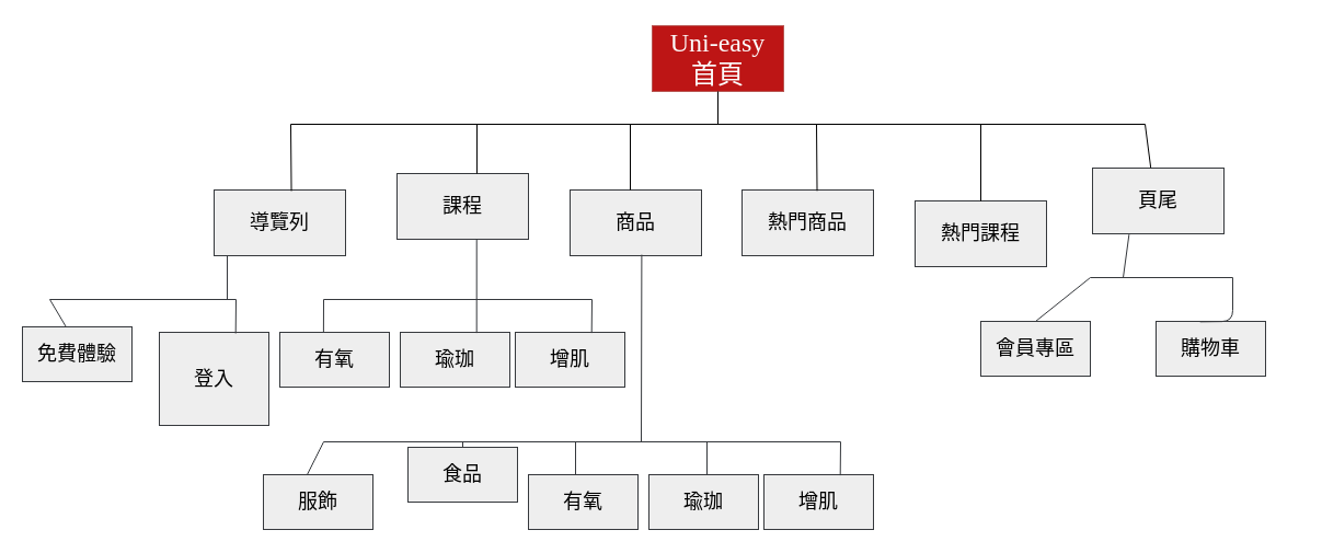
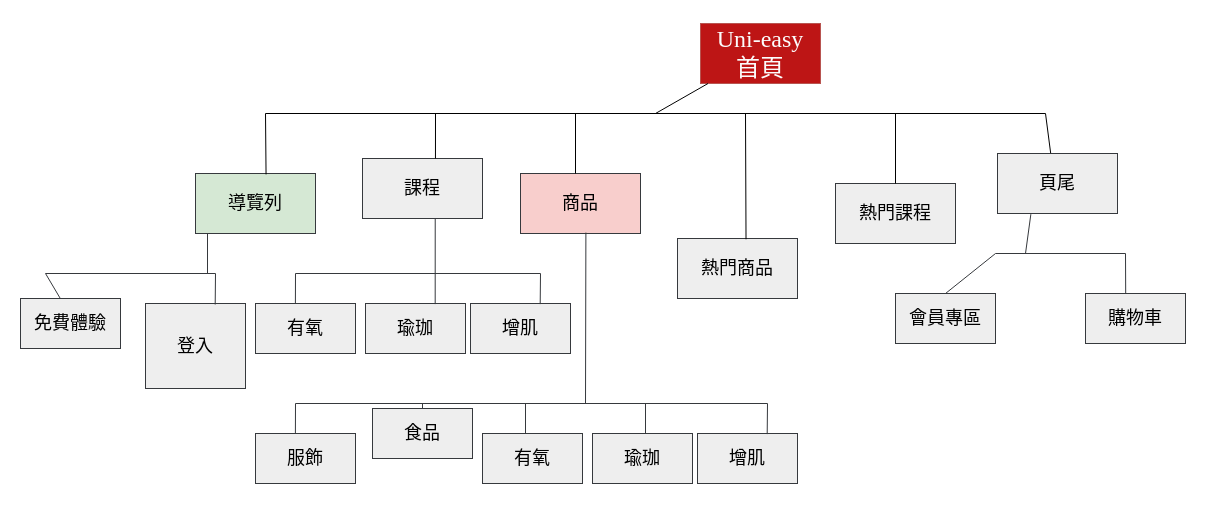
  <mxCell id="0" />
  <mxCell id="1" parent="0" />
- <mxCell id="2" value="&lt;h3 style=&quot;font-size: 24px&quot;&gt;&lt;span style=&quot;font-weight: normal ; line-height: 100%&quot;&gt;&lt;span id=&quot;docs-internal-guid-15a51e8f-7fff-b5eb-5790-483b46d47e2e&quot;&gt;&lt;span style=&quot;font-family: &amp;quot;bree serif&amp;quot;, serif; background-color: transparent; font-style: normal; font-variant: normal; text-decoration: none; vertical-align: baseline;&quot;&gt;&lt;font style=&quot;font-size: 24px&quot;&gt;Uni-easy&lt;br&gt;&lt;/font&gt;&lt;/span&gt;&lt;/span&gt;&lt;span id=&quot;docs-internal-guid-15a51e8f-7fff-b5eb-5790-483b46d47e2e&quot;&gt;&lt;span style=&quot;font-family: &amp;quot;bree serif&amp;quot;, serif; background-color: transparent; font-style: normal; font-variant: normal; text-decoration: none; vertical-align: baseline;&quot;&gt;&lt;font style=&quot;font-size: 24px&quot;&gt;首頁&lt;/font&gt;&lt;/span&gt;&lt;/span&gt;&lt;/span&gt;&lt;/h3&gt;" style="rounded=0;whiteSpace=wrap;html=1;strokeColor=#b85450;fontColor=#FCFCFC;fillColor=#BD1515;" parent="1" vertex="1"><mxGeometry x="595" y="20" width="120" height="60" as="geometry" /></mxCell>
- <mxCell id="3" value="導覽列" style="rounded=0;whiteSpace=wrap;html=1;fontSize=18;align=center;verticalAlign=middle;fillColor=#eeeeee;strokeColor=#36393d;" parent="1" vertex="1"><mxGeometry x="195" y="170" width="120" height="60" as="geometry" /></mxCell>
+ <mxCell id="2" value="&lt;h3 style=&quot;font-size: 24px&quot;&gt;&lt;span style=&quot;font-weight: normal ; line-height: 100%&quot;&gt;&lt;span id=&quot;docs-internal-guid-15a51e8f-7fff-b5eb-5790-483b46d47e2e&quot;&gt;&lt;span style=&quot;font-family: &amp;quot;bree serif&amp;quot;, serif; background-color: transparent; font-style: normal; font-variant: normal; text-decoration: none; vertical-align: baseline;&quot;&gt;&lt;font style=&quot;font-size: 24px&quot;&gt;Uni-easy&lt;br&gt;&lt;/font&gt;&lt;/span&gt;&lt;/span&gt;&lt;span id=&quot;docs-internal-guid-15a51e8f-7fff-b5eb-5790-483b46d47e2e&quot;&gt;&lt;span style=&quot;font-family: &amp;quot;bree serif&amp;quot;, serif; background-color: transparent; font-style: normal; font-variant: normal; text-decoration: none; vertical-align: baseline;&quot;&gt;&lt;font style=&quot;font-size: 24px&quot;&gt;首頁&lt;/font&gt;&lt;/span&gt;&lt;/span&gt;&lt;/span&gt;&lt;/h3&gt;" style="rounded=0;whiteSpace=wrap;html=1;strokeColor=#b85450;fontColor=#FCFCFC;fillColor=#BD1515;" parent="1" vertex="1"><mxGeometry x="700" y="20" width="120" height="60" as="geometry" /></mxCell>
+ <mxCell id="3" value="導覽列" style="rounded=0;whiteSpace=wrap;html=1;fontSize=18;align=center;verticalAlign=middle;fillColor=#d5e8d4;strokeColor=#36393d;" parent="1" vertex="1"><mxGeometry x="195" y="170" width="120" height="60" as="geometry" /></mxCell>
  <mxCell id="4" value="課程" style="rounded=0;whiteSpace=wrap;html=1;fontSize=18;align=center;verticalAlign=middle;fillColor=#eeeeee;strokeColor=#36393d;" parent="1" vertex="1"><mxGeometry x="362" y="155" width="120" height="60" as="geometry" /></mxCell>
- <mxCell id="5" value="商品" style="rounded=0;whiteSpace=wrap;html=1;fontSize=18;align=center;verticalAlign=middle;fillColor=#eeeeee;strokeColor=#36393d;" parent="1" vertex="1"><mxGeometry x="520" y="170" width="120" height="60" as="geometry" /></mxCell>
- <mxCell id="6" value="熱門商品" style="rounded=0;whiteSpace=wrap;html=1;fontSize=18;align=center;verticalAlign=middle;fillColor=#eeeeee;strokeColor=#36393d;" parent="1" vertex="1"><mxGeometry x="677" y="170" width="120" height="60" as="geometry" /></mxCell>
+ <mxCell id="5" value="商品" style="rounded=0;whiteSpace=wrap;html=1;fontSize=18;align=center;verticalAlign=middle;fillColor=#f8cecc;strokeColor=#36393d;" parent="1" vertex="1"><mxGeometry x="520" y="170" width="120" height="60" as="geometry" /></mxCell>
+ <mxCell id="6" value="熱門商品" style="rounded=0;whiteSpace=wrap;html=1;fontSize=18;align=center;verticalAlign=middle;fillColor=#eeeeee;strokeColor=#36393d;" parent="1" vertex="1"><mxGeometry x="677" y="235" width="120" height="60" as="geometry" /></mxCell>
  <mxCell id="7" value="熱門課程" style="rounded=0;whiteSpace=wrap;html=1;fontSize=18;align=center;verticalAlign=middle;fillColor=#eeeeee;strokeColor=#36393d;" parent="1" vertex="1"><mxGeometry x="835" y="180" width="120" height="60" as="geometry" /></mxCell>
  <mxCell id="8" value="頁尾" style="rounded=0;whiteSpace=wrap;html=1;fontSize=18;align=center;verticalAlign=middle;fillColor=#eeeeee;strokeColor=#36393d;" parent="1" vertex="1"><mxGeometry x="997" y="150" width="120" height="60" as="geometry" /></mxCell>
  <mxCell id="9" value="" style="endArrow=none;html=1;" parent="1" target="2" edge="1"><mxGeometry width="50" height="50" relative="1" as="geometry"><mxPoint x="655" y="110" as="sourcePoint" /><mxPoint x="565" y="260" as="targetPoint" /></mxGeometry></mxCell>
  <mxCell id="10" value="" style="endArrow=none;html=1;" parent="1" edge="1"><mxGeometry width="50" height="50" relative="1" as="geometry"><mxPoint x="265" y="110" as="sourcePoint" /><mxPoint x="1045" y="110" as="targetPoint" /></mxGeometry></mxCell>
  <mxCell id="11" value="" style="endArrow=none;html=1;entryX=0.588;entryY=0.015;entryDx=0;entryDy=0;entryPerimeter=0;" parent="1" target="3" edge="1"><mxGeometry width="50" height="50" relative="1" as="geometry"><mxPoint x="265" y="110" as="sourcePoint" /><mxPoint x="625" y="210" as="targetPoint" /></mxGeometry></mxCell>
  <mxCell id="12" value="" style="endArrow=none;html=1;entryX=0.608;entryY=0;entryDx=0;entryDy=0;entryPerimeter=0;" parent="1" target="4" edge="1"><mxGeometry width="50" height="50" relative="1" as="geometry"><mxPoint x="435" y="110" as="sourcePoint" /><mxPoint x="275" y="180" as="targetPoint" /></mxGeometry></mxCell>
  <mxCell id="13" value="" style="endArrow=none;html=1;" parent="1" edge="1"><mxGeometry width="50" height="50" relative="1" as="geometry"><mxPoint x="575" y="110" as="sourcePoint" /><mxPoint x="575" y="170" as="targetPoint" /></mxGeometry></mxCell>
  <mxCell id="14" value="" style="endArrow=none;html=1;entryX=0.571;entryY=0.013;entryDx=0;entryDy=0;entryPerimeter=0;" parent="1" target="6" edge="1"><mxGeometry width="50" height="50" relative="1" as="geometry"><mxPoint x="745" y="110" as="sourcePoint" /><mxPoint x="746" y="170" as="targetPoint" /></mxGeometry></mxCell>
  <mxCell id="15" value="" style="endArrow=none;html=1;entryX=0.443;entryY=-0.006;entryDx=0;entryDy=0;entryPerimeter=0;" parent="1" target="8" edge="1"><mxGeometry width="50" height="50" relative="1" as="geometry"><mxPoint x="1045" y="110" as="sourcePoint" /><mxPoint x="1045" y="172" as="targetPoint" /></mxGeometry></mxCell>
  <mxCell id="16" value="" style="endArrow=none;html=1;entryX=0.5;entryY=0;entryDx=0;entryDy=0;" parent="1" target="7" edge="1"><mxGeometry width="50" height="50" relative="1" as="geometry"><mxPoint x="895" y="110" as="sourcePoint" /><mxPoint x="315" y="220" as="targetPoint" /></mxGeometry></mxCell>
  <mxCell id="17" value="免費體驗" style="rounded=0;whiteSpace=wrap;html=1;fontSize=18;align=center;verticalAlign=middle;fillColor=#eeeeee;strokeColor=#36393d;" parent="1" vertex="1"><mxGeometry x="20" y="295" width="100" height="50" as="geometry" /></mxCell>
  <mxCell id="18" value="登入" style="rounded=0;whiteSpace=wrap;html=1;fontSize=18;align=center;verticalAlign=middle;fillColor=#eeeeee;strokeColor=#36393d;" parent="1" vertex="1"><mxGeometry x="145" y="300" width="100" height="85" as="geometry" /></mxCell>
  <mxCell id="19" value="會員專區" style="rounded=0;whiteSpace=wrap;html=1;fontSize=18;align=center;verticalAlign=middle;fillColor=#eeeeee;strokeColor=#36393d;" parent="1" vertex="1"><mxGeometry x="895" y="290" width="100" height="50" as="geometry" /></mxCell>
- <mxCell id="20" value="購物車" style="rounded=0;whiteSpace=wrap;html=1;fontSize=18;align=center;verticalAlign=middle;fillColor=#eeeeee;strokeColor=#36393d;" parent="1" vertex="1"><mxGeometry x="1055" y="290" width="100" height="50" as="geometry" /></mxCell>
+ <mxCell id="20" value="購物車" style="rounded=0;whiteSpace=wrap;html=1;fontSize=18;align=center;verticalAlign=middle;fillColor=#eeeeee;strokeColor=#36393d;" parent="1" vertex="1"><mxGeometry x="1085" y="290" width="100" height="50" as="geometry" /></mxCell>
  <mxCell id="21" value="" style="endArrow=none;html=1;fontSize=18;fillColor=#eeeeee;strokeColor=#36393d;" parent="1" edge="1"><mxGeometry width="50" height="50" relative="1" as="geometry"><mxPoint x="207" y="270" as="sourcePoint" /><mxPoint x="207" y="230" as="targetPoint" /></mxGeometry></mxCell>
  <mxCell id="22" value="" style="endArrow=none;html=1;fontSize=18;fillColor=#eeeeee;strokeColor=#36393d;" parent="1" edge="1"><mxGeometry width="50" height="50" relative="1" as="geometry"><mxPoint x="45" y="270" as="sourcePoint" /><mxPoint x="215" y="270" as="targetPoint" /></mxGeometry></mxCell>
  <mxCell id="23" value="" style="endArrow=none;html=1;fontSize=18;exitX=0.399;exitY=0.003;exitDx=0;exitDy=0;exitPerimeter=0;fillColor=#eeeeee;strokeColor=#36393d;" parent="1" source="17" edge="1"><mxGeometry width="50" height="50" relative="1" as="geometry"><mxPoint x="525" y="380" as="sourcePoint" /><mxPoint x="45" y="270" as="targetPoint" /></mxGeometry></mxCell>
  <mxCell id="24" value="" style="endArrow=none;html=1;fontSize=18;exitX=0.697;exitY=0.012;exitDx=0;exitDy=0;exitPerimeter=0;fillColor=#eeeeee;strokeColor=#36393d;" parent="1" source="18" edge="1"><mxGeometry width="50" height="50" relative="1" as="geometry"><mxPoint x="215" y="298" as="sourcePoint" /><mxPoint x="215" y="270" as="targetPoint" /></mxGeometry></mxCell>
  <mxCell id="25" value="" style="endArrow=none;html=1;fontSize=18;entryX=0.278;entryY=1.011;entryDx=0;entryDy=0;entryPerimeter=0;fillColor=#eeeeee;strokeColor=#36393d;" parent="1" target="8" edge="1"><mxGeometry width="50" height="50" relative="1" as="geometry"><mxPoint x="1025" y="250" as="sourcePoint" /><mxPoint x="1075" y="250" as="targetPoint" /></mxGeometry></mxCell>
  <mxCell id="26" value="" style="endArrow=none;html=1;fontSize=18;fillColor=#eeeeee;strokeColor=#36393d;" parent="1" edge="1"><mxGeometry width="50" height="50" relative="1" as="geometry"><mxPoint x="995" y="250" as="sourcePoint" /><mxPoint x="1125" y="250" as="targetPoint" /></mxGeometry></mxCell>
  <mxCell id="27" value="" style="endArrow=none;html=1;fontSize=18;exitX=0.5;exitY=0;exitDx=0;exitDy=0;fillColor=#eeeeee;strokeColor=#36393d;" parent="1" source="19" edge="1"><mxGeometry width="50" height="50" relative="1" as="geometry"><mxPoint x="1025" y="300" as="sourcePoint" /><mxPoint x="995" y="250" as="targetPoint" /></mxGeometry></mxCell>
  <mxCell id="28" value="" style="endArrow=none;html=1;fontSize=18;exitX=0.402;exitY=0.007;exitDx=0;exitDy=0;exitPerimeter=0;fillColor=#eeeeee;strokeColor=#36393d;" parent="1" source="20" edge="1"><mxGeometry width="50" height="50" relative="1" as="geometry"><mxPoint x="995" y="300" as="sourcePoint" /><mxPoint x="1125" y="250" as="targetPoint" /><Array as="points"><mxPoint x="1125" y="290" /></Array></mxGeometry></mxCell>
  <mxCell id="29" value="有氧" style="rounded=0;whiteSpace=wrap;html=1;fontSize=18;align=center;verticalAlign=middle;fillColor=#eeeeee;strokeColor=#36393d;" vertex="1" parent="1"><mxGeometry x="255" y="300" width="100" height="50" as="geometry" /></mxCell>
  <mxCell id="30" value="瑜珈" style="rounded=0;whiteSpace=wrap;html=1;fontSize=18;align=center;verticalAlign=middle;fillColor=#eeeeee;strokeColor=#36393d;" vertex="1" parent="1"><mxGeometry x="365" y="300" width="100" height="50" as="geometry" /></mxCell>
  <mxCell id="31" value="" style="endArrow=none;html=1;fontSize=18;fillColor=#eeeeee;strokeColor=#36393d;" edge="1" parent="1"><mxGeometry width="50" height="50" relative="1" as="geometry"><mxPoint x="295" y="270" as="sourcePoint" /><mxPoint x="540" y="270" as="targetPoint" /></mxGeometry></mxCell>
  <mxCell id="32" value="" style="endArrow=none;html=1;fontSize=18;exitX=0.399;exitY=0.003;exitDx=0;exitDy=0;exitPerimeter=0;fillColor=#eeeeee;strokeColor=#36393d;" edge="1" parent="1" source="29"><mxGeometry width="50" height="50" relative="1" as="geometry"><mxPoint x="775" y="380" as="sourcePoint" /><mxPoint x="295" y="270" as="targetPoint" /></mxGeometry></mxCell>
  <mxCell id="33" value="" style="endArrow=none;html=1;fontSize=18;exitX=0.697;exitY=0.012;exitDx=0;exitDy=0;exitPerimeter=0;entryX=0.606;entryY=1;entryDx=0;entryDy=0;entryPerimeter=0;fillColor=#eeeeee;strokeColor=#36393d;" edge="1" parent="1" source="30" target="4"><mxGeometry width="50" height="50" relative="1" as="geometry"><mxPoint x="495" y="298" as="sourcePoint" /><mxPoint x="465" y="270" as="targetPoint" /></mxGeometry></mxCell>
  <mxCell id="34" value="增肌" style="rounded=0;whiteSpace=wrap;html=1;fontSize=18;align=center;verticalAlign=middle;fillColor=#eeeeee;strokeColor=#36393d;" vertex="1" parent="1"><mxGeometry x="470" y="300" width="100" height="50" as="geometry" /></mxCell>
  <mxCell id="35" value="" style="endArrow=none;html=1;fontSize=18;exitX=0.697;exitY=0.012;exitDx=0;exitDy=0;exitPerimeter=0;fillColor=#eeeeee;strokeColor=#36393d;" edge="1" parent="1" source="34"><mxGeometry width="50" height="50" relative="1" as="geometry"><mxPoint x="570" y="298" as="sourcePoint" /><mxPoint x="540" y="270" as="targetPoint" /></mxGeometry></mxCell>
  <mxCell id="36" value="" style="endArrow=none;html=1;fontSize=18;entryX=0.545;entryY=0.985;entryDx=0;entryDy=0;entryPerimeter=0;fillColor=#eeeeee;strokeColor=#36393d;" edge="1" parent="1" target="5"><mxGeometry width="50" height="50" relative="1" as="geometry"><mxPoint x="585" y="400" as="sourcePoint" /><mxPoint x="444.72" y="240" as="targetPoint" /></mxGeometry></mxCell>
- <mxCell id="37" value="服飾" style="rounded=0;whiteSpace=wrap;html=1;fontSize=18;align=center;verticalAlign=middle;fillColor=#eeeeee;strokeColor=#36393d;" vertex="1" parent="1"><mxGeometry x="240" y="430" width="100" height="50" as="geometry" /></mxCell>
+ <mxCell id="37" value="服飾" style="rounded=0;whiteSpace=wrap;html=1;fontSize=18;align=center;verticalAlign=middle;fillColor=#eeeeee;strokeColor=#36393d;" vertex="1" parent="1"><mxGeometry x="255" y="430" width="100" height="50" as="geometry" /></mxCell>
  <mxCell id="38" value="食品" style="rounded=0;whiteSpace=wrap;html=1;fontSize=18;align=center;verticalAlign=middle;fillColor=#eeeeee;strokeColor=#36393d;" vertex="1" parent="1"><mxGeometry x="372" y="405" width="100" height="50" as="geometry" /></mxCell>
  <mxCell id="39" value="" style="endArrow=none;html=1;fontSize=18;fillColor=#eeeeee;strokeColor=#36393d;" edge="1" parent="1"><mxGeometry width="50" height="50" relative="1" as="geometry"><mxPoint x="295" y="400" as="sourcePoint" /><mxPoint x="525" y="400" as="targetPoint" /></mxGeometry></mxCell>
  <mxCell id="40" value="" style="endArrow=none;html=1;fontSize=18;exitX=0.399;exitY=0.003;exitDx=0;exitDy=0;exitPerimeter=0;fillColor=#eeeeee;strokeColor=#36393d;" edge="1" parent="1" source="37"><mxGeometry width="50" height="50" relative="1" as="geometry"><mxPoint x="775" y="510" as="sourcePoint" /><mxPoint x="295" y="400" as="targetPoint" /></mxGeometry></mxCell>
  <mxCell id="41" value="有氧" style="rounded=0;whiteSpace=wrap;html=1;fontSize=18;align=center;verticalAlign=middle;fillColor=#eeeeee;strokeColor=#36393d;" vertex="1" parent="1"><mxGeometry x="482" y="430" width="100" height="50" as="geometry" /></mxCell>
  <mxCell id="42" value="瑜珈" style="rounded=0;whiteSpace=wrap;html=1;fontSize=18;align=center;verticalAlign=middle;fillColor=#eeeeee;strokeColor=#36393d;" vertex="1" parent="1"><mxGeometry x="592" y="430" width="100" height="50" as="geometry" /></mxCell>
  <mxCell id="43" value="" style="endArrow=none;html=1;fontSize=18;fillColor=#eeeeee;strokeColor=#36393d;" edge="1" parent="1"><mxGeometry width="50" height="50" relative="1" as="geometry"><mxPoint x="522" y="400" as="sourcePoint" /><mxPoint x="767" y="400" as="targetPoint" /></mxGeometry></mxCell>
  <mxCell id="44" value="增肌" style="rounded=0;whiteSpace=wrap;html=1;fontSize=18;align=center;verticalAlign=middle;fillColor=#eeeeee;strokeColor=#36393d;" vertex="1" parent="1"><mxGeometry x="697" y="430" width="100" height="50" as="geometry" /></mxCell>
  <mxCell id="45" value="" style="endArrow=none;html=1;fontSize=18;exitX=0.697;exitY=0.012;exitDx=0;exitDy=0;exitPerimeter=0;fillColor=#eeeeee;strokeColor=#36393d;" edge="1" parent="1" source="44"><mxGeometry width="50" height="50" relative="1" as="geometry"><mxPoint x="797" y="428" as="sourcePoint" /><mxPoint x="767" y="400" as="targetPoint" /></mxGeometry></mxCell>
  <mxCell id="46" value="" style="endArrow=none;html=1;fontSize=18;fillColor=#eeeeee;strokeColor=#36393d;" edge="1" parent="1" source="38"><mxGeometry width="50" height="50" relative="1" as="geometry"><mxPoint x="304.9" y="440.15" as="sourcePoint" /><mxPoint x="422" y="400" as="targetPoint" /></mxGeometry></mxCell>
  <mxCell id="47" value="" style="endArrow=none;html=1;fontSize=18;exitX=0.43;exitY=0;exitDx=0;exitDy=0;exitPerimeter=0;fillColor=#eeeeee;strokeColor=#36393d;" edge="1" parent="1" source="41"><mxGeometry width="50" height="50" relative="1" as="geometry"><mxPoint x="314.9" y="450.15" as="sourcePoint" /><mxPoint x="525" y="400" as="targetPoint" /></mxGeometry></mxCell>
  <mxCell id="48" value="" style="endArrow=none;html=1;fontSize=18;fillColor=#eeeeee;strokeColor=#36393d;" edge="1" parent="1"><mxGeometry width="50" height="50" relative="1" as="geometry"><mxPoint x="645" y="430" as="sourcePoint" /><mxPoint x="645" y="400" as="targetPoint" /></mxGeometry></mxCell>
